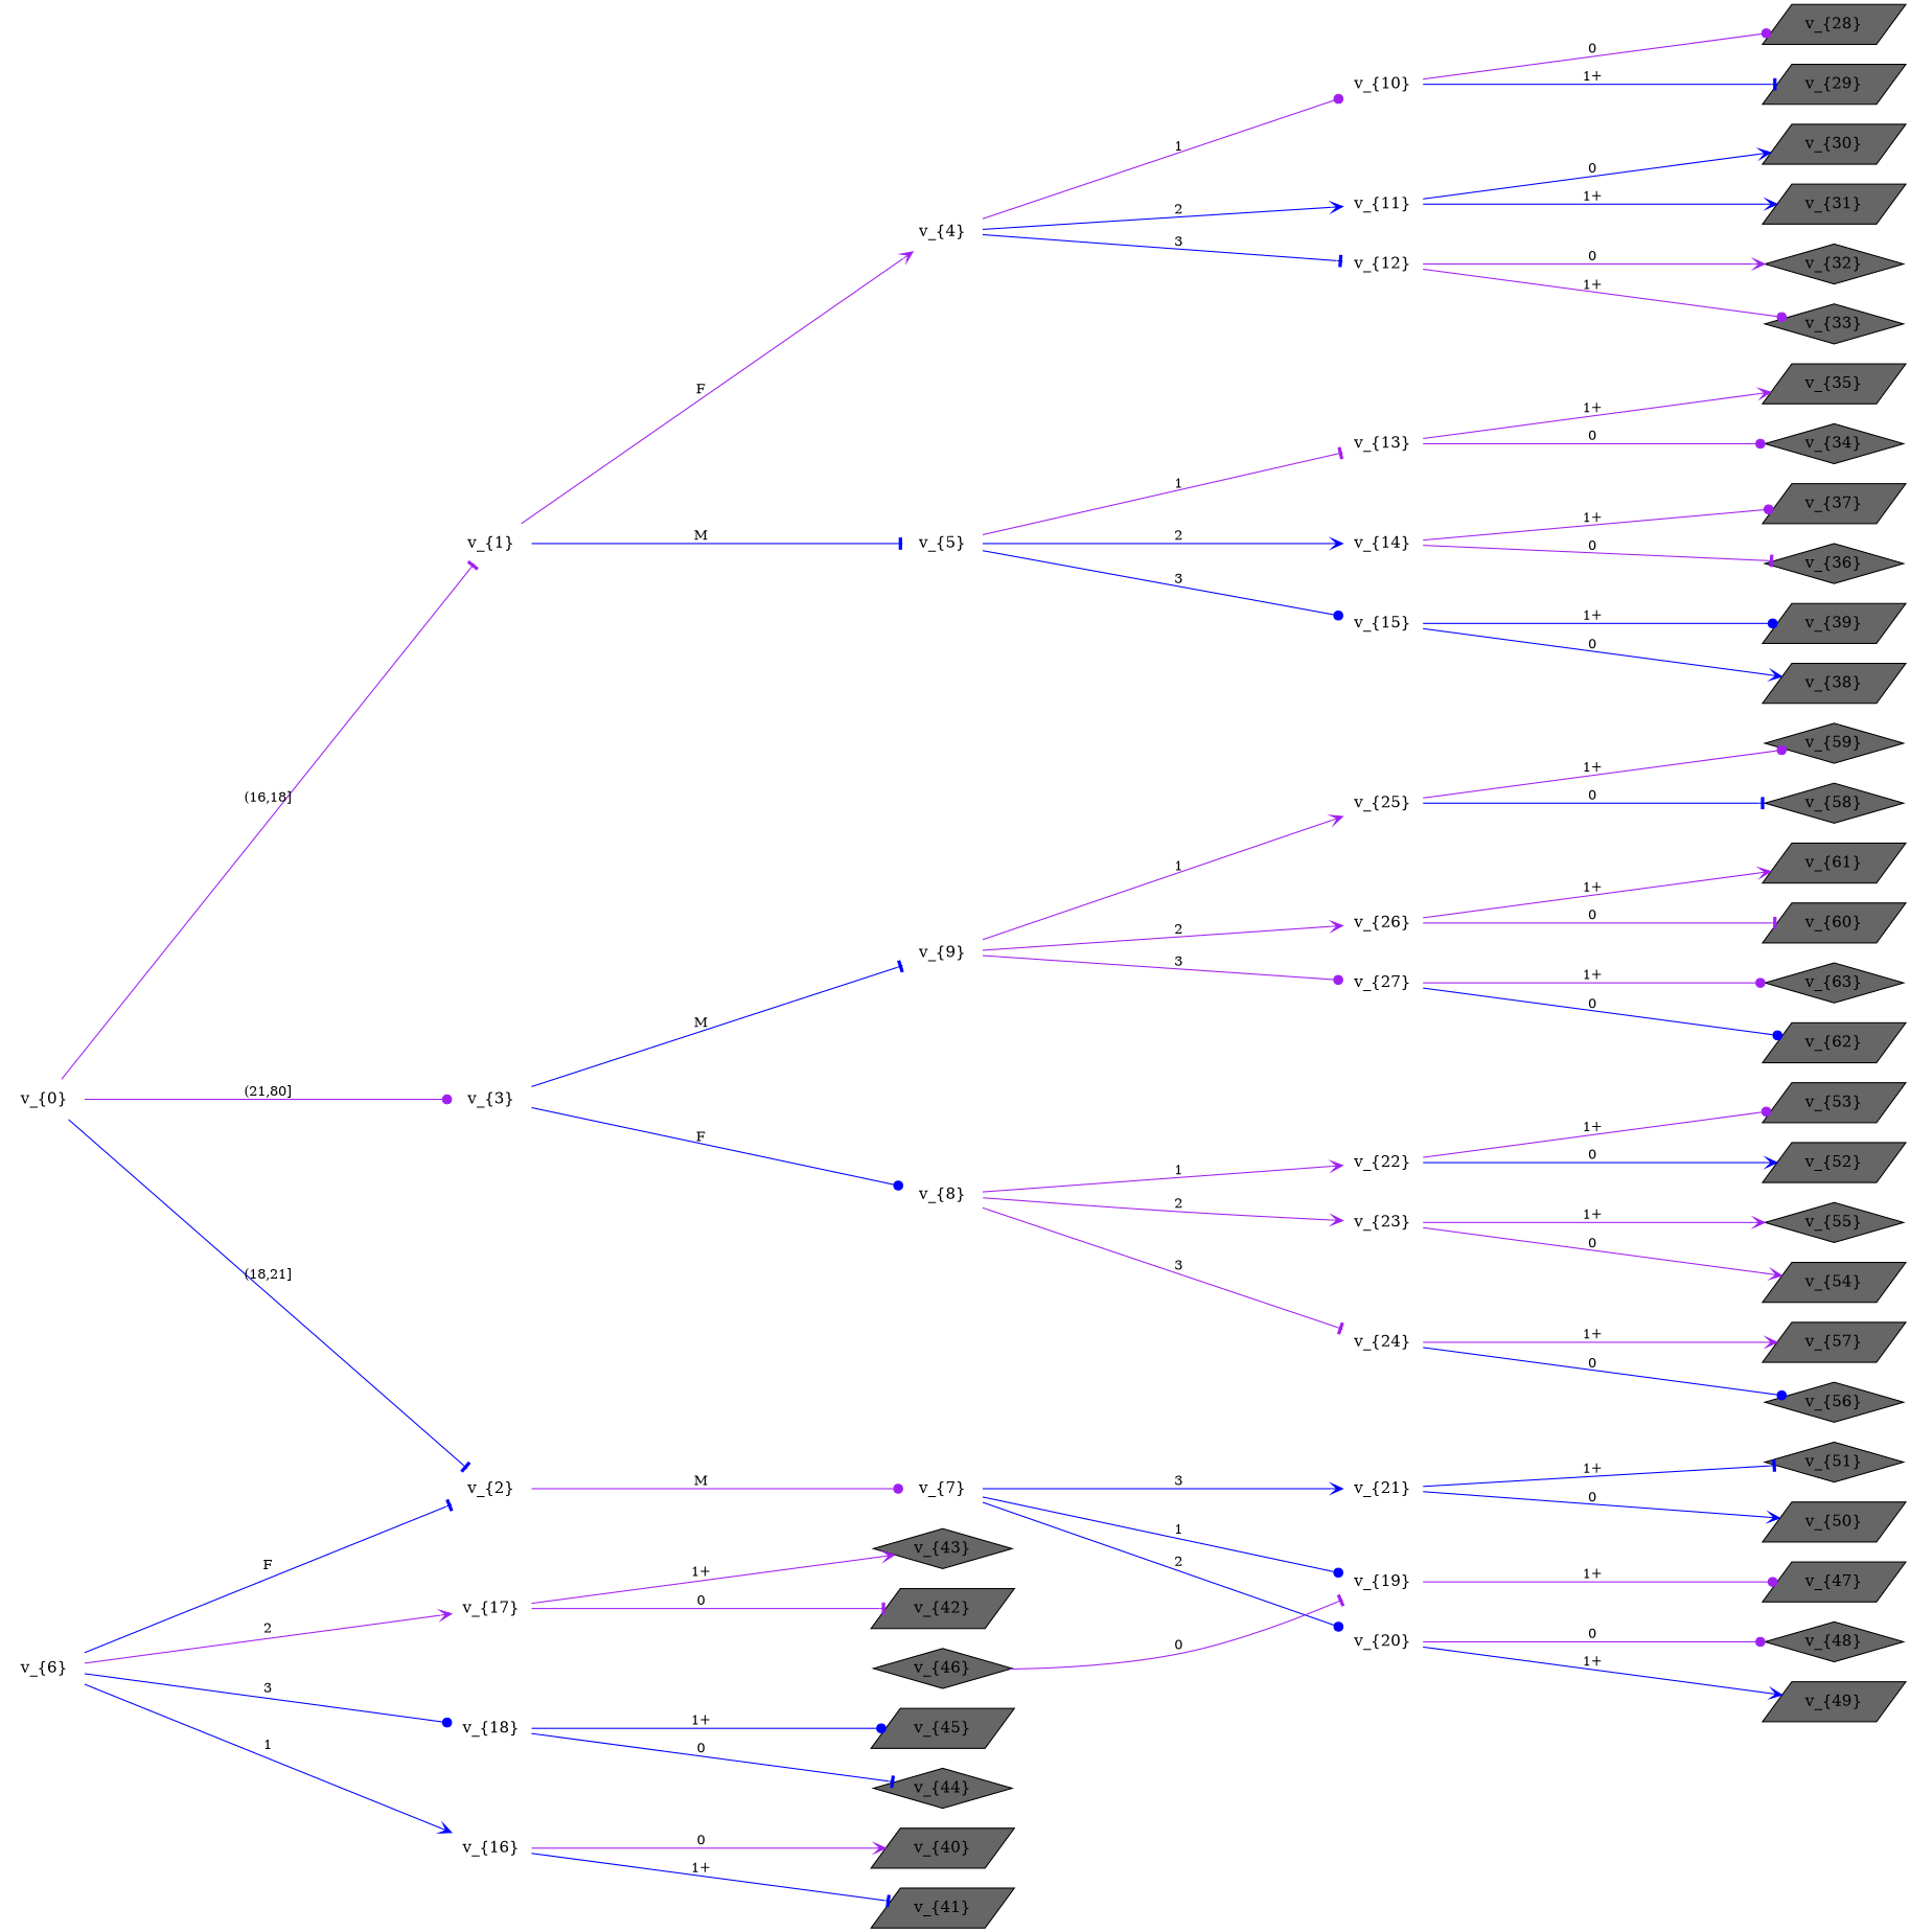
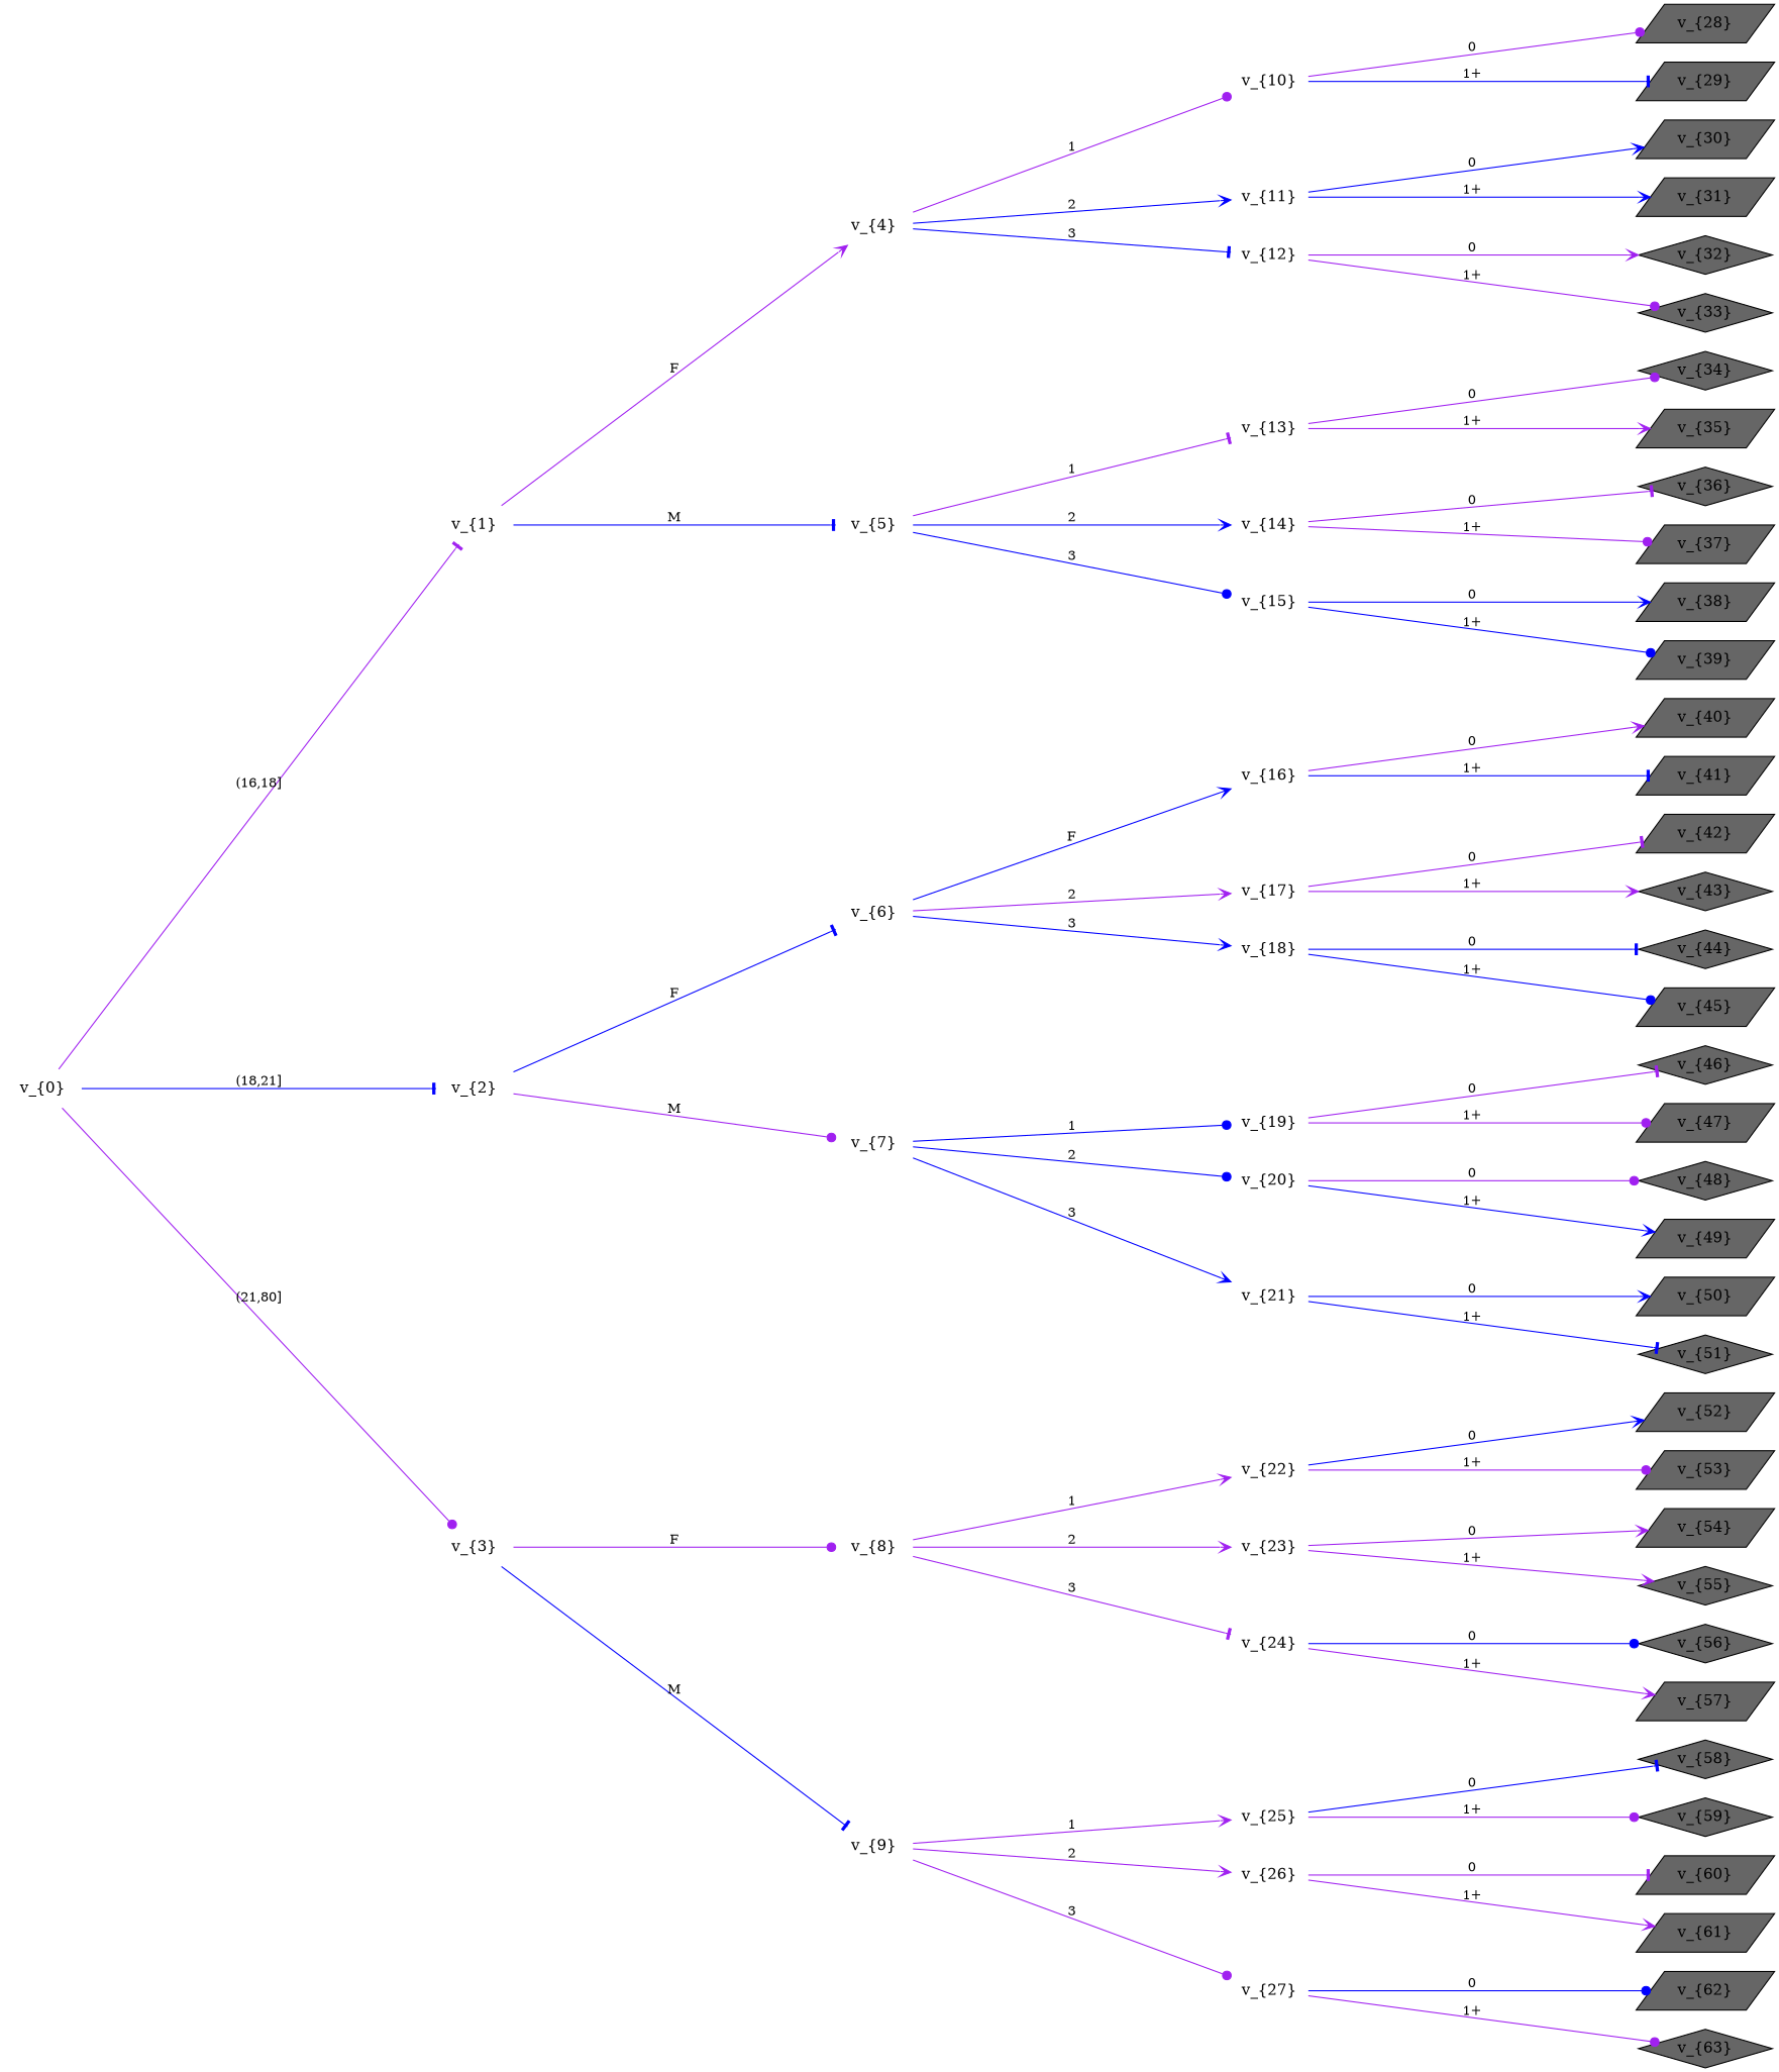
  digraph {
    rankdir=LR
    ranksep=4.0
    node [shape=none fillcolor="#666666" style=filled]
    edge [arrowhead=vee color=purple fontsize=12 labelfontcolor="#009933"]
    n1 [fixedsize=True label="v_{0}" width=1 fillcolor="" style=""]
    n2 [fixedsize=True label="v_{1}" width=1 fillcolor="" style=""]
    n3 [fixedsize=True label="v_{2}" width=1 fillcolor="" style=""]
    n4 [fixedsize=True label="v_{3}" width=1 fillcolor="" style=""]
    n5 [fixedsize=True label="v_{4}" width=1 fillcolor="" style=""]
    n6 [fixedsize=True label="v_{5}" width=1 fillcolor="" style=""]
    n7 [fixedsize=True label="v_{6}" width=1 fillcolor="" style=""]
    n8 [fixedsize=True label="v_{7}" width=1 fillcolor="" style=""]
    n9 [fixedsize=True label="v_{8}" width=1 fillcolor="" style=""]
    n10 [fixedsize=True label="v_{9}" width=1 fillcolor="" style=""]
    n11 [fixedsize=True label="v_{10}" width=1 fillcolor="" style=""]
    n12 [fixedsize=True label="v_{11}" width=1 fillcolor="" style=""]
    n13 [fixedsize=True label="v_{12}" width=1 fillcolor="" style=""]
    n14 [fixedsize=True label="v_{13}" width=1 fillcolor="" style=""]
    n15 [fixedsize=True label="v_{14}" width=1 fillcolor="" style=""]
    n16 [fixedsize=True label="v_{15}" width=1 fillcolor="" style=""]
    n17 [fixedsize=True label="v_{16}" width=1 fillcolor="" style=""]
    n18 [fixedsize=True label="v_{17}" width=1 fillcolor="" style=""]
    n19 [fixedsize=True label="v_{18}" width=1 fillcolor="" style=""]
    n20 [fixedsize=True label="v_{19}" width=1 fillcolor="" style=""]
    n21 [fixedsize=True label="v_{20}" width=1 fillcolor="" style=""]
    n22 [fixedsize=True label="v_{21}" width=1 fillcolor="" style=""]
    n23 [fixedsize=True label="v_{22}" width=1 fillcolor="" style=""]
    n24 [fixedsize=True label="v_{23}" width=1 fillcolor="" style=""]
    n25 [fixedsize=True label="v_{24}" width=1 fillcolor="" style=""]
    n26 [fixedsize=True label="v_{25}" width=1 fillcolor="" style=""]
    n27 [fixedsize=True label="v_{26}" width=1 fillcolor="" style=""]
    n28 [fixedsize=True label="v_{27}" width=1 fillcolor="" style=""]
    "v_{28}" [shape=parallelogram width=0.4]
    "v_{29}" [shape=parallelogram width=0.4]
    "v_{30}" [shape=parallelogram width=0.4]
    "v_{31}" [shape=parallelogram width=0.4]
    "v_{32}" [shape=diamond width=0.4]
    "v_{33}" [shape=diamond width=0.4]
    "v_{34}" [shape=diamond width=0.4]
    "v_{35}" [shape=parallelogram width=0.4]
    "v_{36}" [shape=diamond width=0.4]
    "v_{37}" [shape=parallelogram width=0.4]
    "v_{38}" [shape=parallelogram width=0.4]
    "v_{39}" [shape=parallelogram width=0.4]
    "v_{40}" [shape=parallelogram width=0.4]
    "v_{41}" [shape=parallelogram width=0.4]
    "v_{42}" [shape=parallelogram width=0.4]
    "v_{43}" [shape=diamond width=0.4]
    "v_{44}" [shape=diamond width=0.4]
    "v_{45}" [shape=parallelogram width=0.4]
    "v_{46}" [shape=diamond width=0.4]
    "v_{47}" [shape=parallelogram width=0.4]
    "v_{48}" [shape=diamond width=0.4]
    "v_{49}" [shape=parallelogram width=0.4]
    "v_{50}" [shape=parallelogram width=0.4]
    "v_{51}" [shape=diamond width=0.4]
    "v_{52}" [shape=parallelogram width=0.4]
    "v_{53}" [shape=parallelogram width=0.4]
    "v_{54}" [shape=parallelogram width=0.4]
    "v_{55}" [shape=diamond width=0.4]
    "v_{56}" [shape=diamond width=0.4]
    "v_{57}" [shape=parallelogram width=0.4]
    "v_{58}" [shape=diamond width=0.4]
    "v_{59}" [shape=diamond width=0.4]
    "v_{60}" [shape=parallelogram width=0.4]
    "v_{61}" [shape=parallelogram width=0.4]
    "v_{62}" [shape=parallelogram width=0.4]
    "v_{63}" [shape=diamond width=0.4]
    n1 -> n2 [arrowhead=tee label="(16,18]"]
    n1 -> n3 [arrowhead=tee color=blue label="(18,21]"]
    n1 -> n4 [arrowhead=dot label="(21,80]"]
    n2 -> n5 [label=F]
    n2 -> n6 [arrowhead=tee color=blue label=M]
-   n7 -> n3 [arrowhead=tee color=blue label=F]
+   n3 -> n7 [arrowhead=tee color=blue label=F]
    n3 -> n8 [arrowhead=dot label=M]
-   n4 -> n9 [arrowhead=dot color=blue label=F]
+   n4 -> n9 [arrowhead=dot label=F]
    n4 -> n10 [arrowhead=tee color=blue label=M]
    n5 -> n11 [arrowhead=dot label=1]
    n5 -> n12 [color=blue label=2]
    n5 -> n13 [arrowhead=tee color=blue label=3]
    n6 -> n14 [arrowhead=tee label=1]
    n6 -> n15 [color=blue label=2]
    n6 -> n16 [arrowhead=dot color=blue label=3]
-   n7 -> n17 [color=blue label=1]
+   n7 -> n17 [color=blue label=F]
    n7 -> n18 [label=2]
-   n7 -> n19 [arrowhead=dot color=blue label=3]
+   n7 -> n19 [color=blue label=3]
    n8 -> n20 [arrowhead=dot color=blue label=1]
    n8 -> n21 [arrowhead=dot color=blue label=2]
    n8 -> n22 [color=blue label=3]
    n9 -> n23 [label=1]
    n9 -> n24 [label=2]
    n9 -> n25 [arrowhead=tee label=3]
    n10 -> n26 [label=1]
    n10 -> n27 [label=2]
    n10 -> n28 [arrowhead=dot label=3]
    n11 -> "v_{28}" [arrowhead=dot label=0]
    n11 -> "v_{29}" [arrowhead=tee color=blue label="1+"]
    n12 -> "v_{30}" [color=blue label=0]
    n12 -> "v_{31}" [color=blue label="1+"]
    n13 -> "v_{32}" [label=0]
    n13 -> "v_{33}" [arrowhead=dot label="1+"]
    n14 -> "v_{34}" [arrowhead=dot label=0]
    n14 -> "v_{35}" [label="1+"]
    n15 -> "v_{36}" [arrowhead=tee label=0]
    n15 -> "v_{37}" [arrowhead=dot label="1+"]
    n16 -> "v_{38}" [color=blue label=0]
    n16 -> "v_{39}" [arrowhead=dot color=blue label="1+"]
    n17 -> "v_{40}" [label=0]
    n17 -> "v_{41}" [arrowhead=tee color=blue label="1+"]
    n18 -> "v_{42}" [arrowhead=tee label=0]
    n18 -> "v_{43}" [label="1+"]
    n19 -> "v_{44}" [arrowhead=tee color=blue label=0]
    n19 -> "v_{45}" [arrowhead=dot color=blue label="1+"]
-   "v_{46}" -> n20 [arrowhead=tee label=0]
+   n20 -> "v_{46}" [arrowhead=tee label=0]
    n20 -> "v_{47}" [arrowhead=dot label="1+"]
    n21 -> "v_{48}" [arrowhead=dot label=0]
    n21 -> "v_{49}" [color=blue label="1+"]
    n22 -> "v_{50}" [color=blue label=0]
    n22 -> "v_{51}" [arrowhead=tee color=blue label="1+"]
    n23 -> "v_{52}" [color=blue label=0]
    n23 -> "v_{53}" [arrowhead=dot label="1+"]
    n24 -> "v_{54}" [label=0]
    n24 -> "v_{55}" [label="1+"]
    n25 -> "v_{56}" [arrowhead=dot color=blue label=0]
    n25 -> "v_{57}" [label="1+"]
    n26 -> "v_{58}" [arrowhead=tee color=blue label=0]
    n26 -> "v_{59}" [arrowhead=dot label="1+"]
    n27 -> "v_{60}" [arrowhead=tee label=0]
    n27 -> "v_{61}" [label="1+"]
    n28 -> "v_{62}" [arrowhead=dot color=blue label=0]
    n28 -> "v_{63}" [arrowhead=dot label="1+"]
  }
